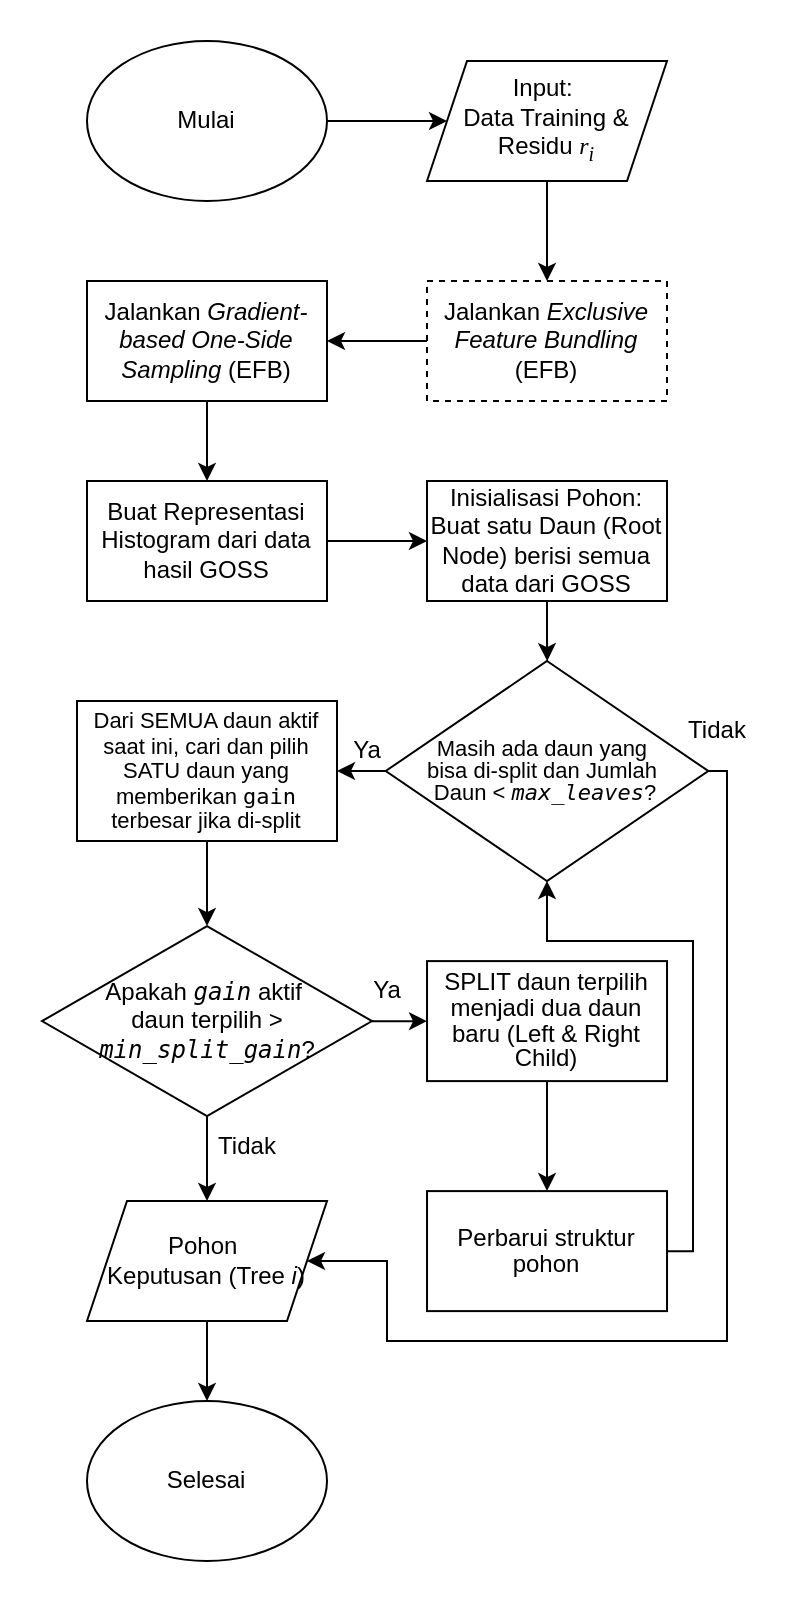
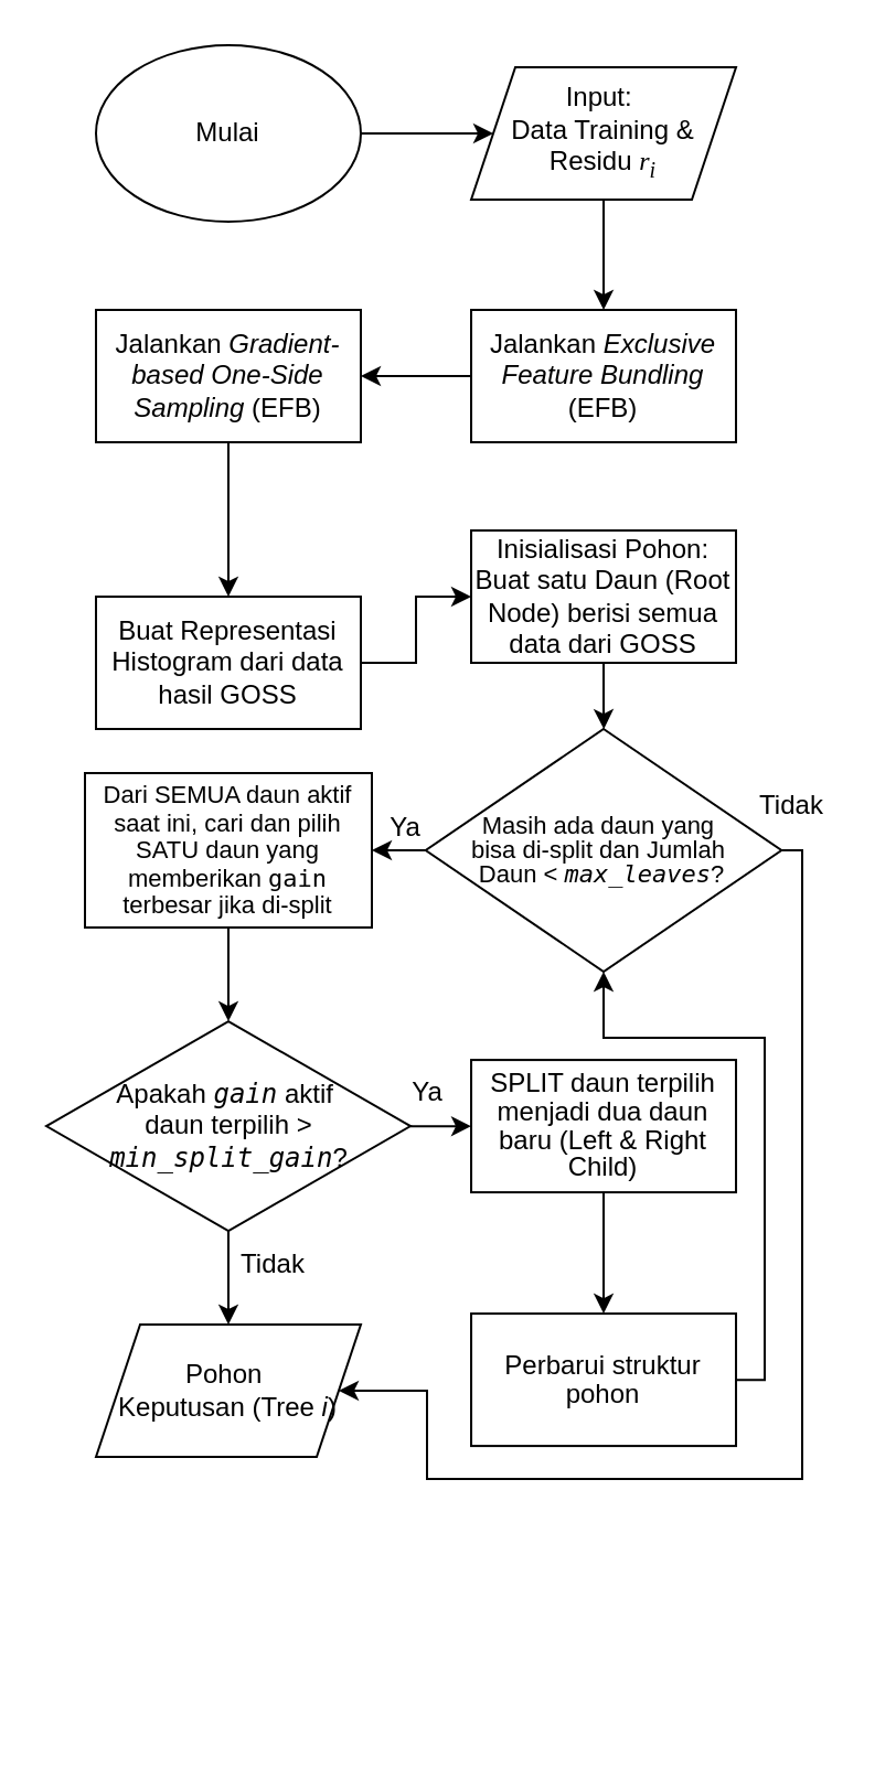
  <mxCell id="0" />
  <mxCell id="1" parent="0" />
  <mxCell id="2" value="" style="edgeStyle=orthogonalEdgeStyle;rounded=0;orthogonalLoop=1;jettySize=auto;html=1;fontFamily=Helvetica;fontSize=12;fontColor=default;" edge="1" parent="1" source="3" target="5"><mxGeometry relative="1" as="geometry" /></mxCell>
  <mxCell id="3" value="Mulai" style="ellipse;whiteSpace=wrap;html=1;fillColor=none;" vertex="1" parent="1"><mxGeometry x="43" y="20" width="120" height="80" as="geometry" /></mxCell>
  <mxCell id="4" value="" style="edgeStyle=orthogonalEdgeStyle;rounded=0;orthogonalLoop=1;jettySize=auto;html=1;fontFamily=Helvetica;fontSize=12;fontColor=default;" edge="1" parent="1" source="5" target="7"><mxGeometry relative="1" as="geometry" /></mxCell>
  <mxCell id="5" value="Input:&amp;nbsp;&lt;div&gt;Data Training &amp;amp; Residu &lt;code&gt;&lt;i&gt;&lt;font face=&quot;Times New Roman&quot;&gt;r&lt;sub style=&quot;&quot;&gt;i&lt;/sub&gt;&lt;/font&gt;&lt;/i&gt;&lt;/code&gt;&lt;/div&gt;" style="shape=parallelogram;perimeter=parallelogramPerimeter;whiteSpace=wrap;html=1;fixedSize=1;strokeColor=default;align=center;verticalAlign=middle;fontFamily=Helvetica;fontSize=12;fontColor=default;fillColor=none;" vertex="1" parent="1"><mxGeometry x="213.01" y="30" width="120" height="60" as="geometry" /></mxCell>
  <mxCell id="6" value="" style="edgeStyle=orthogonalEdgeStyle;rounded=0;orthogonalLoop=1;jettySize=auto;html=1;fontFamily=Helvetica;fontSize=12;fontColor=default;" edge="1" parent="1" source="7" target="9"><mxGeometry relative="1" as="geometry" /></mxCell>
- <mxCell id="7" value="Jalankan&amp;nbsp;&lt;i&gt;Exclusive Feature Bundling &lt;/i&gt;(EFB)" style="rounded=0;whiteSpace=wrap;html=1;strokeColor=default;align=center;verticalAlign=middle;fontFamily=Helvetica;fontSize=12;fontColor=default;fillColor=none;dashed=1;" vertex="1" parent="1"><mxGeometry x="213" y="140" width="120" height="60" as="geometry" /></mxCell>
+ <mxCell id="7" value="Jalankan&amp;nbsp;&lt;i&gt;Exclusive Feature Bundling &lt;/i&gt;(EFB)" style="rounded=0;whiteSpace=wrap;html=1;strokeColor=default;align=center;verticalAlign=middle;fontFamily=Helvetica;fontSize=12;fontColor=default;fillColor=none;" vertex="1" parent="1"><mxGeometry x="213" y="140" width="120" height="60" as="geometry" /></mxCell>
  <mxCell id="8" value="" style="edgeStyle=orthogonalEdgeStyle;rounded=0;orthogonalLoop=1;jettySize=auto;html=1;fontFamily=Helvetica;fontSize=12;fontColor=default;" edge="1" parent="1" source="9" target="11"><mxGeometry relative="1" as="geometry" /></mxCell>
  <mxCell id="9" value="Jalankan &lt;i&gt;Gradient-based One-Side Sampling&lt;/i&gt; (EFB)" style="rounded=0;whiteSpace=wrap;html=1;strokeColor=default;align=center;verticalAlign=middle;fontFamily=Helvetica;fontSize=12;fontColor=default;fillColor=none;" vertex="1" parent="1"><mxGeometry x="43" y="140" width="120" height="60" as="geometry" /></mxCell>
  <mxCell id="10" value="" style="edgeStyle=orthogonalEdgeStyle;rounded=0;orthogonalLoop=1;jettySize=auto;html=1;fontFamily=Helvetica;fontSize=12;fontColor=default;" edge="1" parent="1" source="11" target="13"><mxGeometry relative="1" as="geometry" /></mxCell>
- <mxCell id="11" value="Buat Representasi Histogram dari data hasil GOSS" style="rounded=0;whiteSpace=wrap;html=1;strokeColor=default;align=center;verticalAlign=middle;fontFamily=Helvetica;fontSize=12;fontColor=default;fillColor=none;" vertex="1" parent="1"><mxGeometry x="43" y="240" width="120" height="60" as="geometry" /></mxCell>
+ <mxCell id="11" value="Buat Representasi Histogram dari data hasil GOSS" style="rounded=0;whiteSpace=wrap;html=1;strokeColor=default;align=center;verticalAlign=middle;fontFamily=Helvetica;fontSize=12;fontColor=default;fillColor=none;" vertex="1" parent="1"><mxGeometry x="43" y="270" width="120" height="60" as="geometry" /></mxCell>
  <mxCell id="12" value="" style="edgeStyle=orthogonalEdgeStyle;rounded=0;orthogonalLoop=1;jettySize=auto;html=1;fontFamily=Helvetica;fontSize=12;fontColor=default;" edge="1" parent="1" source="13" target="16"><mxGeometry relative="1" as="geometry" /></mxCell>
  <mxCell id="13" value="Inisialisasi Pohon: Buat satu Daun (Root Node) berisi semua data dari GOSS" style="rounded=0;whiteSpace=wrap;html=1;strokeColor=default;align=center;verticalAlign=middle;fontFamily=Helvetica;fontSize=12;fontColor=default;fillColor=none;" vertex="1" parent="1"><mxGeometry x="213" y="240" width="120" height="60" as="geometry" /></mxCell>
  <mxCell id="14" style="edgeStyle=orthogonalEdgeStyle;rounded=0;orthogonalLoop=1;jettySize=auto;html=1;entryX=1;entryY=0.5;entryDx=0;entryDy=0;fontFamily=Helvetica;fontSize=12;fontColor=default;" edge="1" parent="1" source="16" target="29"><mxGeometry relative="1" as="geometry"><Array as="points"><mxPoint x="363" y="385" /><mxPoint x="363" y="670" /><mxPoint x="193" y="670" /><mxPoint x="193" y="630" /></Array></mxGeometry></mxCell>
  <mxCell id="15" value="" style="edgeStyle=orthogonalEdgeStyle;rounded=0;orthogonalLoop=1;jettySize=auto;html=1;fontFamily=Helvetica;fontSize=12;fontColor=default;" edge="1" parent="1" source="16" target="18"><mxGeometry relative="1" as="geometry" /></mxCell>
  <mxCell id="16" value="&lt;div style=&quot;line-height: 100%;&quot;&gt;&lt;font style=&quot;line-height: 100%;&quot;&gt;Masih&amp;nbsp;&lt;/font&gt;&lt;span style=&quot;background-color: transparent; color: light-dark(rgb(0, 0, 0), rgb(255, 255, 255)); line-height: 100%;&quot;&gt;ada daun yang&amp;nbsp;&lt;/span&gt;&lt;div&gt;&lt;div&gt;&lt;font style=&quot;line-height: 100%;&quot;&gt;bisa di-split dan Jumlah&amp;nbsp;&lt;/font&gt;&lt;/div&gt;&lt;div&gt;&lt;font style=&quot;line-height: 100%;&quot;&gt;Daun &amp;lt; &lt;code&gt;&lt;i&gt;max_leaves&lt;/i&gt;&lt;/code&gt;?&lt;/font&gt;&lt;/div&gt;&lt;/div&gt;&lt;/div&gt;" style="rhombus;whiteSpace=wrap;html=1;strokeColor=default;align=center;verticalAlign=middle;fontFamily=Helvetica;fontSize=11;fontColor=default;fillColor=none;" vertex="1" parent="1"><mxGeometry x="192.38" y="330" width="161.25" height="110" as="geometry" /></mxCell>
  <mxCell id="17" value="" style="edgeStyle=orthogonalEdgeStyle;rounded=0;orthogonalLoop=1;jettySize=auto;html=1;fontFamily=Helvetica;fontSize=12;fontColor=default;" edge="1" parent="1" source="18" target="21"><mxGeometry relative="1" as="geometry" /></mxCell>
  <mxCell id="18" value="&lt;div style=&quot;line-height: 105%;&quot;&gt;&lt;font style=&quot;font-size: 11px; line-height: 85%;&quot;&gt;Dari SEMUA daun aktif saat ini, cari dan pilih SATU daun yang memberikan &lt;code&gt;gain&lt;/code&gt; terbesar jika di-split&lt;/font&gt;&lt;/div&gt;" style="rounded=0;whiteSpace=wrap;html=1;strokeColor=default;align=center;verticalAlign=middle;fontFamily=Helvetica;fontSize=12;fontColor=default;fillColor=none;" vertex="1" parent="1"><mxGeometry x="38" y="350" width="130" height="70" as="geometry" /></mxCell>
  <mxCell id="19" value="" style="edgeStyle=orthogonalEdgeStyle;rounded=0;orthogonalLoop=1;jettySize=auto;html=1;fontFamily=Helvetica;fontSize=12;fontColor=default;" edge="1" parent="1" source="21" target="24"><mxGeometry relative="1" as="geometry" /></mxCell>
  <mxCell id="20" value="" style="edgeStyle=orthogonalEdgeStyle;rounded=0;orthogonalLoop=1;jettySize=auto;html=1;fontFamily=Helvetica;fontSize=12;fontColor=default;" edge="1" parent="1" source="21" target="29"><mxGeometry relative="1" as="geometry" /></mxCell>
  <mxCell id="21" value="&lt;font style=&quot;line-height: 0%;&quot;&gt;Apakah &lt;i style=&quot;&quot;&gt;&lt;code&gt;gain&lt;/code&gt; &lt;/i&gt;aktif&amp;nbsp;&lt;/font&gt;&lt;div&gt;&lt;font style=&quot;line-height: 0%;&quot;&gt;daun terpilih &amp;gt; &lt;code style=&quot;&quot;&gt;&lt;i&gt;min_split_gain&lt;/i&gt;&lt;/code&gt;?&lt;/font&gt;&lt;/div&gt;" style="rhombus;whiteSpace=wrap;html=1;strokeColor=default;align=center;verticalAlign=middle;fontFamily=Helvetica;fontSize=12;fontColor=default;fillColor=none;" vertex="1" parent="1"><mxGeometry x="20.5" y="462.55" width="165" height="95" as="geometry" /></mxCell>
  <mxCell id="22" value="Ya" style="text;html=1;align=center;verticalAlign=middle;resizable=0;points=[];autosize=1;strokeColor=none;fillColor=none;fontFamily=Helvetica;fontSize=12;fontColor=default;" vertex="1" parent="1"><mxGeometry x="163" y="360" width="40" height="30" as="geometry" /></mxCell>
  <mxCell id="23" value="" style="edgeStyle=orthogonalEdgeStyle;rounded=0;orthogonalLoop=1;jettySize=auto;html=1;fontFamily=Helvetica;fontSize=12;fontColor=default;" edge="1" parent="1" source="24" target="26"><mxGeometry relative="1" as="geometry" /></mxCell>
  <mxCell id="24" value="&lt;div style=&quot;line-height: 105%;&quot;&gt;SPLIT daun terpilih menjadi dua daun baru (Left &amp;amp; Right Child)&lt;/div&gt;" style="rounded=0;whiteSpace=wrap;html=1;strokeColor=default;align=center;verticalAlign=middle;fontFamily=Helvetica;fontSize=12;fontColor=default;fillColor=none;" vertex="1" parent="1"><mxGeometry x="213.01" y="480.05" width="120" height="60" as="geometry" /></mxCell>
  <mxCell id="25" value="Ya" style="text;html=1;align=center;verticalAlign=middle;resizable=0;points=[];autosize=1;strokeColor=none;fillColor=none;fontFamily=Helvetica;fontSize=12;fontColor=default;" vertex="1" parent="1"><mxGeometry x="173" y="480.05" width="40" height="30" as="geometry" /></mxCell>
  <mxCell id="26" value="&lt;div style=&quot;line-height: 105%;&quot;&gt;Perbarui struktur pohon&lt;/div&gt;" style="rounded=0;whiteSpace=wrap;html=1;strokeColor=default;align=center;verticalAlign=middle;fontFamily=Helvetica;fontSize=12;fontColor=default;fillColor=none;" vertex="1" parent="1"><mxGeometry x="213.01" y="595.05" width="120" height="60" as="geometry" /></mxCell>
  <mxCell id="27" style="edgeStyle=orthogonalEdgeStyle;rounded=0;orthogonalLoop=1;jettySize=auto;html=1;entryX=0.5;entryY=1;entryDx=0;entryDy=0;fontFamily=Helvetica;fontSize=12;fontColor=default;" edge="1" parent="1" source="26" target="16"><mxGeometry relative="1" as="geometry"><Array as="points"><mxPoint x="346" y="625" /><mxPoint x="346" y="470" /><mxPoint x="273" y="470" /></Array></mxGeometry></mxCell>
- <mxCell id="28" value="" style="edgeStyle=orthogonalEdgeStyle;rounded=0;orthogonalLoop=1;jettySize=auto;html=1;fontFamily=Helvetica;fontSize=12;fontColor=default;" edge="1" parent="1" source="29" target="32"><mxGeometry relative="1" as="geometry" /></mxCell>
  <mxCell id="29" value="&lt;font&gt;Pohon&amp;nbsp;&lt;/font&gt;&lt;div&gt;&lt;font&gt;Keputusan (Tree &lt;i style=&quot;&quot;&gt;i&lt;/i&gt;)&lt;/font&gt;&lt;/div&gt;" style="shape=parallelogram;perimeter=parallelogramPerimeter;whiteSpace=wrap;html=1;fixedSize=1;strokeColor=default;align=center;verticalAlign=middle;fontFamily=Helvetica;fontSize=12;fontColor=default;fillColor=none;" vertex="1" parent="1"><mxGeometry x="43" y="600" width="120" height="60" as="geometry" /></mxCell>
  <mxCell id="30" value="Tidak" style="text;html=1;align=center;verticalAlign=middle;resizable=0;points=[];autosize=1;strokeColor=none;fillColor=none;fontFamily=Helvetica;fontSize=12;fontColor=default;" vertex="1" parent="1"><mxGeometry x="333.01" y="350" width="50" height="30" as="geometry" /></mxCell>
  <mxCell id="31" value="Tidak" style="text;html=1;align=center;verticalAlign=middle;resizable=0;points=[];autosize=1;strokeColor=none;fillColor=none;fontFamily=Helvetica;fontSize=12;fontColor=default;" vertex="1" parent="1"><mxGeometry x="98" y="557.55" width="50" height="30" as="geometry" /></mxCell>
- <mxCell id="32" value="Selesai" style="ellipse;whiteSpace=wrap;html=1;strokeColor=default;align=center;verticalAlign=middle;fontFamily=Helvetica;fontSize=12;fontColor=default;fillColor=none;" vertex="1" parent="1"><mxGeometry x="43" y="700" width="120" height="80" as="geometry" /></mxCell>
